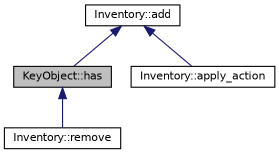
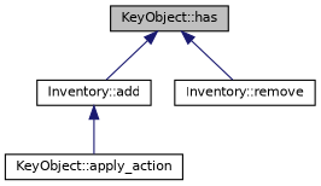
  digraph {
    rankdir=TB
    node [color=black fillcolor=white fontname=Helvetica fontsize=10 shape=record style=filled]
    edge [color=midnightblue dir=back fontname=Helvetica fontsize=10 labelfontname=Helvetica labelfontsize=10 style=solid]
    n1 [fillcolor=grey75 fontcolor=black height=0.2 label="KeyObject::has" width=0.4]
    n2 [height=0.2 label="Inventory::add" width=0.4]
    n3 [height=0.2 label="Inventory::remove" width=0.4]
-   n4 [height=0.2 label="Inventory::apply_action" width=0.4]
-   n2 -> n1
+   n4 [height=0.2 label="KeyObject::apply_action" width=0.4]
+   n1 -> n2
    n1 -> n3
    n2 -> n4
  }
